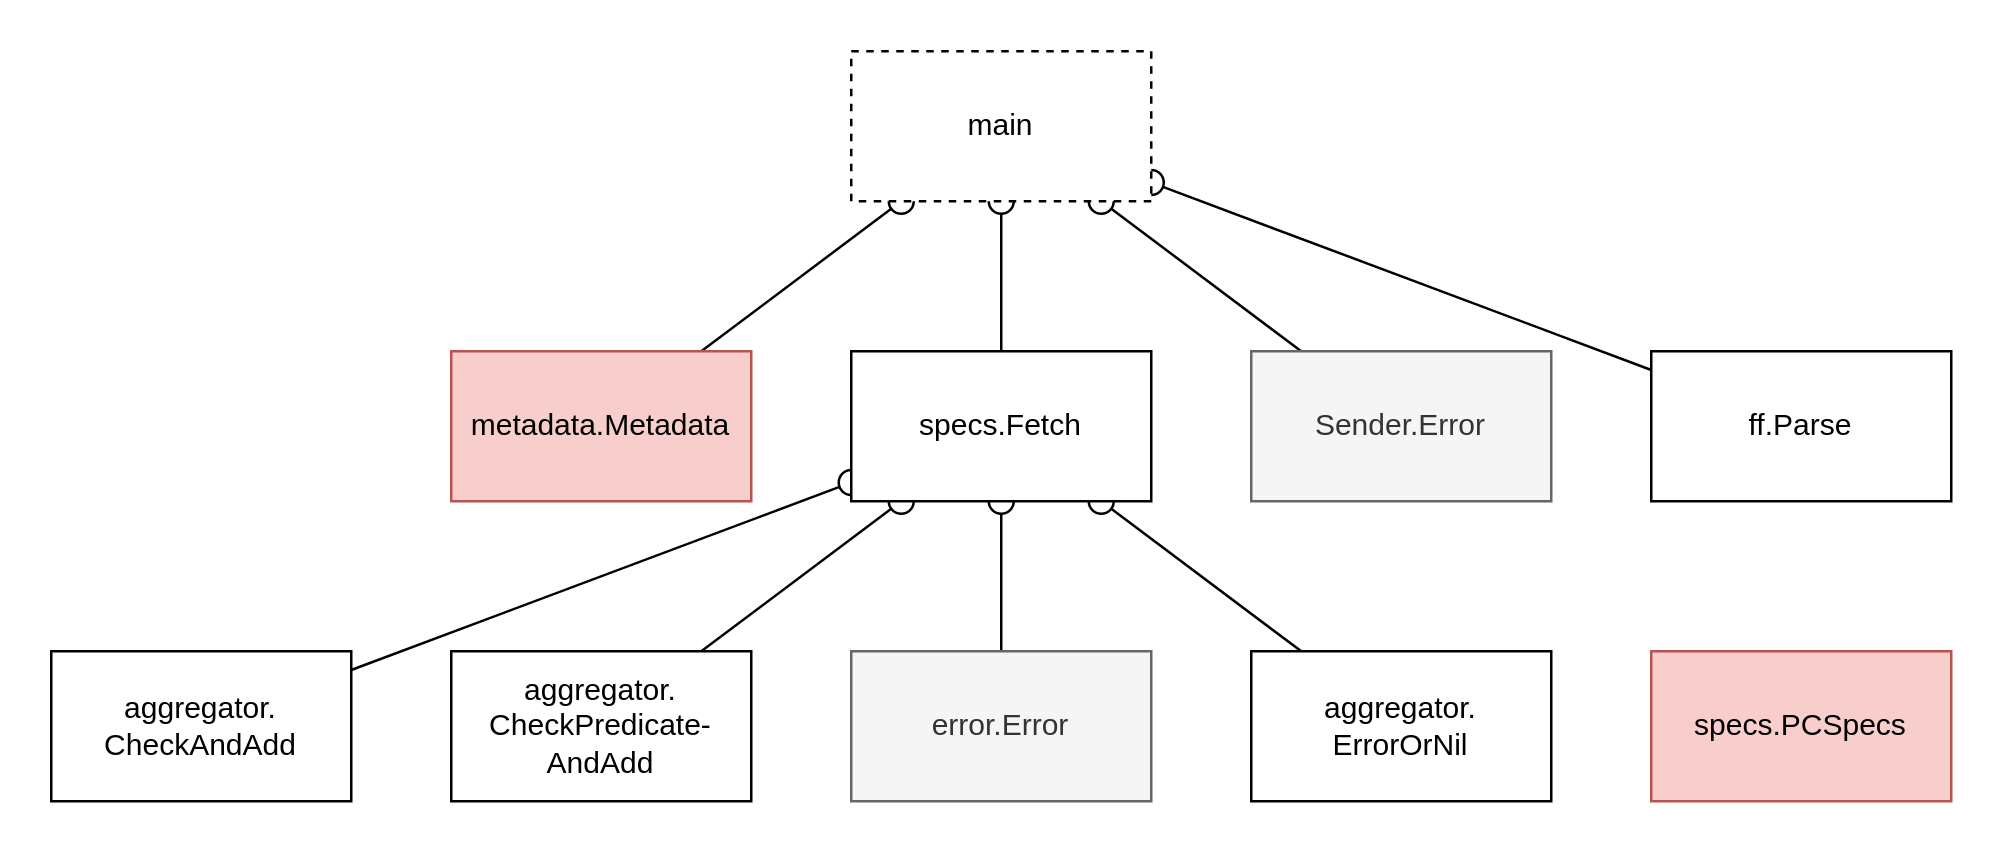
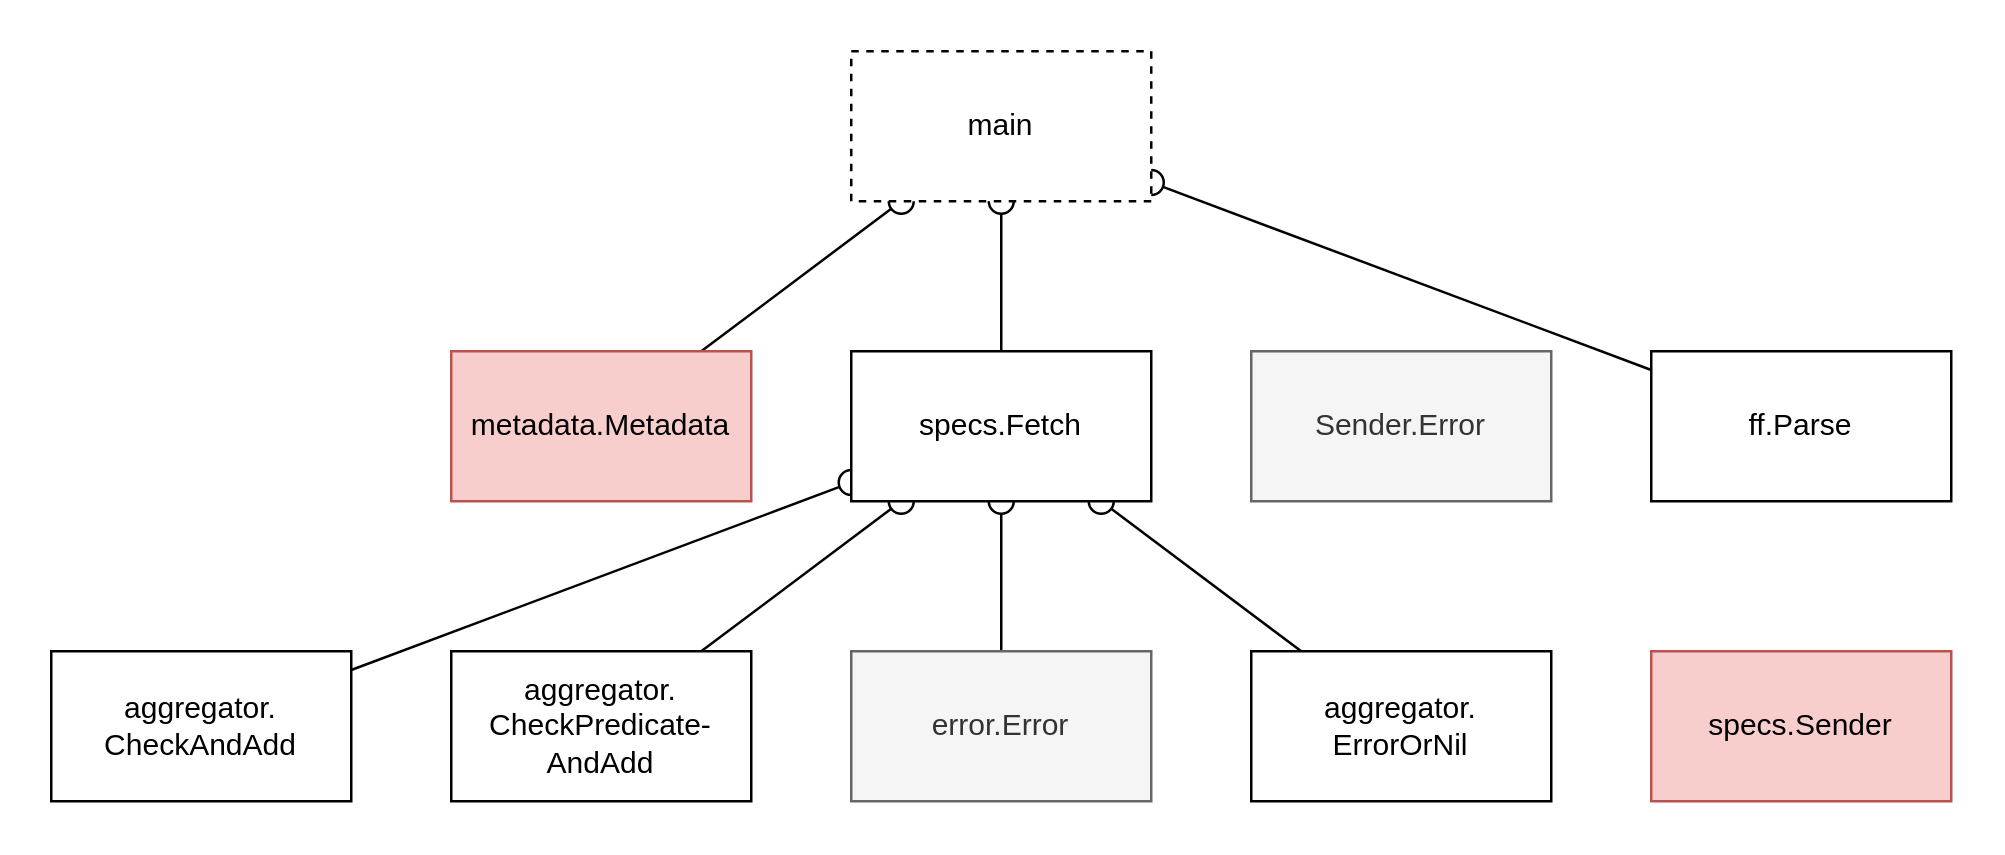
  <mxCell id="0" />
  <mxCell id="1" parent="0" />
  <mxCell id="2" value="" style="rounded=0;orthogonalLoop=1;jettySize=auto;html=1;endArrow=none;endFill=0;startArrow=oval;startFill=0;startSize=10;jumpStyle=gap;jumpSize=10;" edge="1" parent="1" source="10" target="19"><mxGeometry relative="1" as="geometry"><mxPoint x="450" y="90" as="sourcePoint" /><mxPoint x="530" y="150" as="targetPoint" /></mxGeometry></mxCell>
  <mxCell id="3" value="" style="rounded=0;orthogonalLoop=1;jettySize=auto;html=1;endArrow=none;endFill=0;startArrow=oval;startFill=0;startSize=10;jumpStyle=gap;jumpSize=10;" parent="1" source="11" target="18" edge="1"><mxGeometry relative="1" as="geometry"><mxPoint x="280" y="200" as="sourcePoint" /><mxPoint x="370" y="270" as="targetPoint" /></mxGeometry></mxCell>
  <mxCell id="4" value="" style="rounded=0;orthogonalLoop=1;jettySize=auto;html=1;endArrow=none;endFill=0;startArrow=oval;startFill=0;startSize=10;jumpStyle=gap;jumpSize=10;" parent="1" source="11" target="14" edge="1"><mxGeometry relative="1" as="geometry"><mxPoint x="410" y="240" as="sourcePoint" /><mxPoint x="510" y="370" as="targetPoint" /></mxGeometry></mxCell>
  <mxCell id="5" value="" style="rounded=0;orthogonalLoop=1;jettySize=auto;html=1;endArrow=none;endFill=0;startArrow=oval;startFill=0;startSize=10;jumpStyle=gap;jumpSize=10;" parent="1" source="11" target="15" edge="1"><mxGeometry relative="1" as="geometry"><mxPoint x="410" y="210" as="sourcePoint" /><mxPoint x="410" y="270" as="targetPoint" /></mxGeometry></mxCell>
  <mxCell id="6" value="" style="rounded=0;orthogonalLoop=1;jettySize=auto;html=1;endArrow=none;endFill=0;startArrow=oval;startFill=0;startSize=10;jumpStyle=gap;jumpSize=10;" parent="1" source="11" target="16" edge="1"><mxGeometry relative="1" as="geometry"><mxPoint x="450" y="210" as="sourcePoint" /><mxPoint x="530" y="270" as="targetPoint" /></mxGeometry></mxCell>
- <mxCell id="7" value="" style="rounded=0;orthogonalLoop=1;jettySize=auto;html=1;endArrow=none;endFill=0;startArrow=oval;startFill=0;startSize=10;jumpStyle=gap;jumpSize=10;" parent="1" source="10" target="12" edge="1"><mxGeometry relative="1" as="geometry"><mxPoint x="230" y="80" as="sourcePoint" /><mxPoint x="440" y="140" as="targetPoint" /></mxGeometry></mxCell>
  <mxCell id="8" value="" style="rounded=0;orthogonalLoop=1;jettySize=auto;html=1;endArrow=none;endFill=0;startArrow=oval;startFill=0;startSize=10;jumpStyle=gap;jumpSize=10;" parent="1" source="10" target="13" edge="1"><mxGeometry relative="1" as="geometry"><mxPoint x="500" y="0" as="sourcePoint" /><mxPoint x="560" y="70" as="targetPoint" /></mxGeometry></mxCell>
  <mxCell id="9" value="" style="rounded=0;orthogonalLoop=1;jettySize=auto;html=1;endArrow=none;endFill=0;startArrow=oval;startFill=0;startSize=10;jumpStyle=gap;jumpSize=10;" parent="1" source="10" target="11" edge="1"><mxGeometry relative="1" as="geometry"><mxPoint x="560" y="90" as="sourcePoint" /><mxPoint x="660" y="210" as="targetPoint" /></mxGeometry></mxCell>
  <mxCell id="10" value="main" style="rounded=0;whiteSpace=wrap;html=1;dashed=1;" parent="1" vertex="1"><mxGeometry x="340" y="20" width="120" height="60" as="geometry" /></mxCell>
  <mxCell id="11" value="specs.Fetch" style="rounded=0;whiteSpace=wrap;html=1;" parent="1" vertex="1"><mxGeometry x="340" y="140" width="120" height="60" as="geometry" /></mxCell>
  <mxCell id="12" value="Sender.Error" style="whiteSpace=wrap;html=1;rounded=0;fillColor=#f5f5f5;fontColor=#333333;strokeColor=#666666;" parent="1" vertex="1"><mxGeometry x="500" y="140" width="120" height="60" as="geometry" /></mxCell>
  <mxCell id="13" value="metadata.Metadata" style="whiteSpace=wrap;html=1;rounded=0;fillColor=#f8cecc;strokeColor=#b85450;" parent="1" vertex="1"><mxGeometry x="180" y="140" width="120" height="60" as="geometry" /></mxCell>
  <mxCell id="14" value="aggregator.&lt;br&gt;CheckAndAdd" style="rounded=0;whiteSpace=wrap;html=1;" parent="1" vertex="1"><mxGeometry x="20" y="260" width="120" height="60" as="geometry" /></mxCell>
  <mxCell id="15" value="aggregator.&lt;br&gt;CheckPredicate-AndAdd" style="rounded=0;whiteSpace=wrap;html=1;" parent="1" vertex="1"><mxGeometry x="180" y="260" width="120" height="60" as="geometry" /></mxCell>
  <mxCell id="16" value="aggregator.&lt;br&gt;ErrorOrNil" style="rounded=0;whiteSpace=wrap;html=1;" parent="1" vertex="1"><mxGeometry x="500" y="260" width="120" height="60" as="geometry" /></mxCell>
- <mxCell id="17" value="specs.PCSpecs" style="whiteSpace=wrap;html=1;rounded=0;fillColor=#f8cecc;strokeColor=#b85450;" parent="1" vertex="1"><mxGeometry x="660" y="260" width="120" height="60" as="geometry" /></mxCell>
+ <mxCell id="17" value="specs.Sender" style="whiteSpace=wrap;html=1;rounded=0;fillColor=#f8cecc;strokeColor=#b85450;" parent="1" vertex="1"><mxGeometry x="660" y="260" width="120" height="60" as="geometry" /></mxCell>
  <mxCell id="18" value="error.Error" style="rounded=0;whiteSpace=wrap;html=1;fillColor=#f5f5f5;fontColor=#333333;strokeColor=#666666;" parent="1" vertex="1"><mxGeometry x="340" y="260" width="120" height="60" as="geometry" /></mxCell>
  <mxCell id="19" value="ff.Parse" style="rounded=0;whiteSpace=wrap;html=1;" vertex="1" parent="1"><mxGeometry x="660" y="140" width="120" height="60" as="geometry" /></mxCell>
